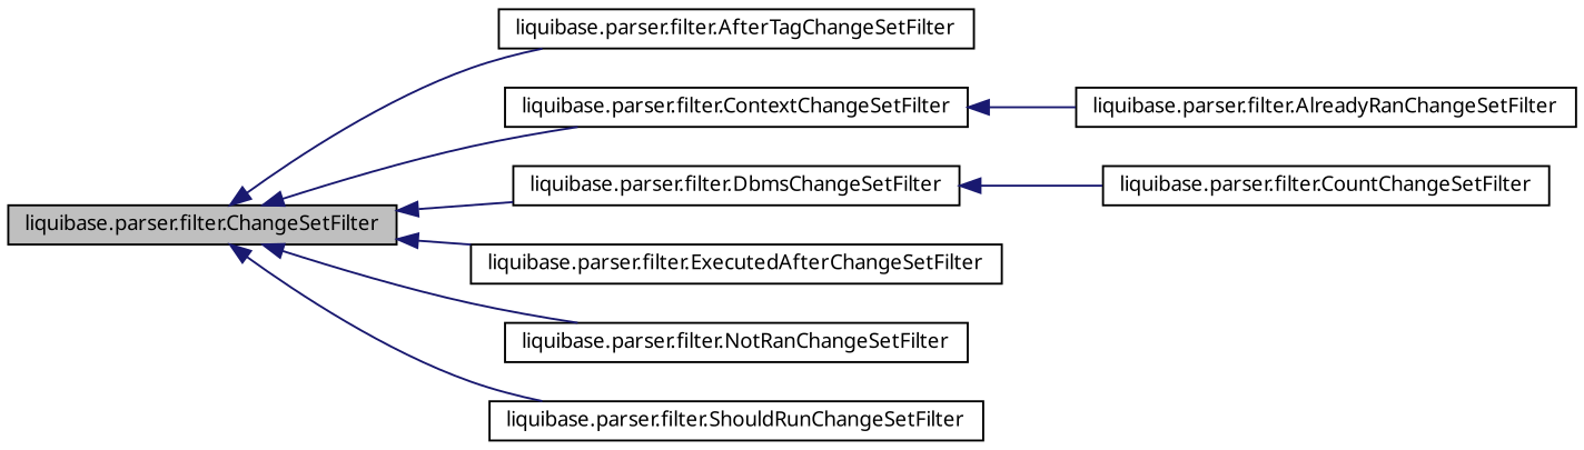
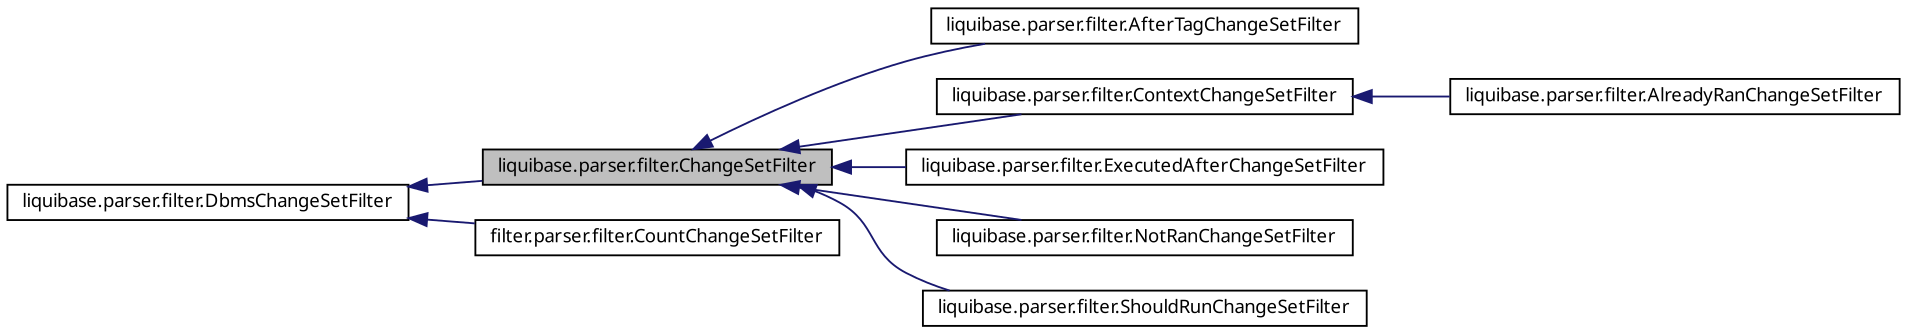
  digraph {
    rankdir=LR
    node [color=black fillcolor=white fontname="FreeSans.ttf" fontsize=10 shape=record style=filled]
    edge [color=midnightblue dir=back fontname="FreeSans.ttf" fontsize=10 labelfontname="FreeSans.ttf" labelfontsize=10 style=solid]
    n1 [fillcolor=grey75 fontcolor=black height=0.2 label="liquibase.parser.filter.ChangeSetFilter" width=0.4]
    n2 [height=0.2 label="liquibase.parser.filter.AfterTagChangeSetFilter" width=0.4]
    n3 [height=0.2 label="liquibase.parser.filter.ContextChangeSetFilter" width=0.4]
    n4 [height=0.2 label="liquibase.parser.filter.DbmsChangeSetFilter" width=0.4]
    n5 [height=0.2 label="liquibase.parser.filter.ExecutedAfterChangeSetFilter" width=0.4]
    n6 [height=0.2 label="liquibase.parser.filter.NotRanChangeSetFilter" width=0.4]
    n7 [height=0.2 label="liquibase.parser.filter.ShouldRunChangeSetFilter" width=0.4]
    n8 [height=0.2 label="liquibase.parser.filter.AlreadyRanChangeSetFilter" width=0.4]
-   n9 [height=0.2 label="liquibase.parser.filter.CountChangeSetFilter" width=0.4]
+   n9 [height=0.2 label="filter.parser.filter.CountChangeSetFilter" width=0.4]
    n1 -> n2
    n1 -> n3
-   n1 -> n4
+   n4 -> n1
    n1 -> n5
    n1 -> n6
    n1 -> n7
    n3 -> n8
    n4 -> n9
  }
